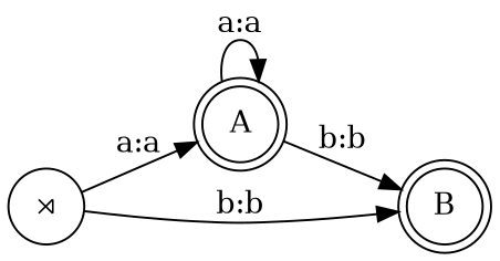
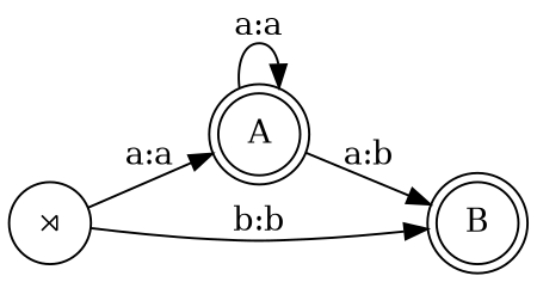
  digraph {
    nodesep=0.25
    rankdir=LR
    ranksep=0.4
    node [fontsize=14 shape=doublecircle style=solid]
    edge [fontsize=14]
    n1 [label="⋊" shape=circle]
    n2 [label=A]
    n3 [label=B]
    n1 -> n2 [label="a:a"]
    n1 -> n3 [label="b:b"]
    n2 -> n2 [label="a:a"]
-   n2 -> n3 [label="b:b"]
+   n2 -> n3 [label="a:b"]
  }
